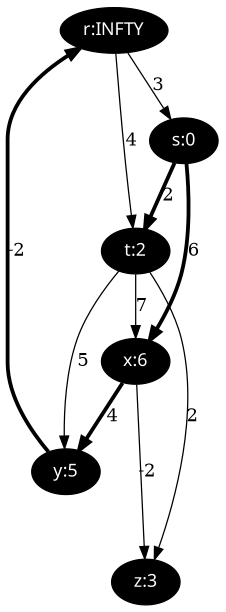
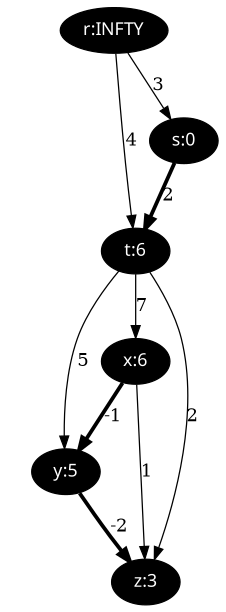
  digraph {
    node [fillcolor=black fontcolor=white fontname="time-bold" style=filled]
    edge [penwidth=1]
    n1 [label="r:INFTY"]
    n2 [label="s:0"]
-   n3 [label="t:2"]
+   n3 [label="t:6"]
    n4 [label="x:6"]
    n5 [label="y:5"]
    n6 [label="z:3"]
    n1 -> n2 [label=3]
    n1 -> n3 [label=4]
    n2 -> n3 [label=2 penwidth=3]
-   n2 -> n4 [label=6 penwidth=3]
    n3 -> n4 [label=7]
    n3 -> n5 [label=5]
    n3 -> n6 [label=2]
-   n4 -> n5 [label=4 penwidth=3]
-   n4 -> n6 [label=-2]
-   n5 -> n1 [label=-2 penwidth=3]
+   n4 -> n5 [label=-1 penwidth=3]
+   n4 -> n6 [label=1]
+   n5 -> n6 [label=-2 penwidth=3]
  }
